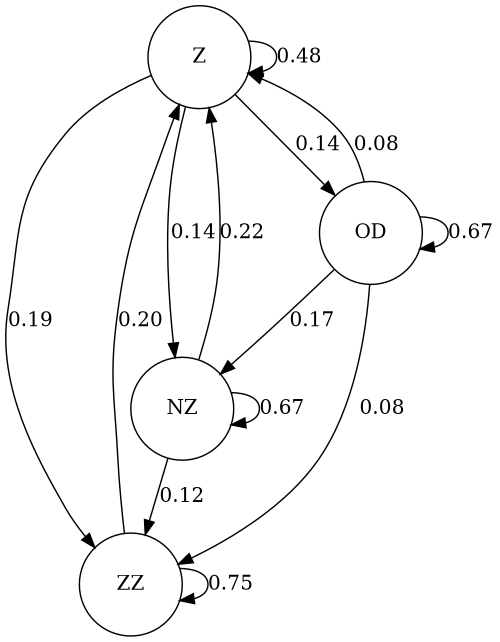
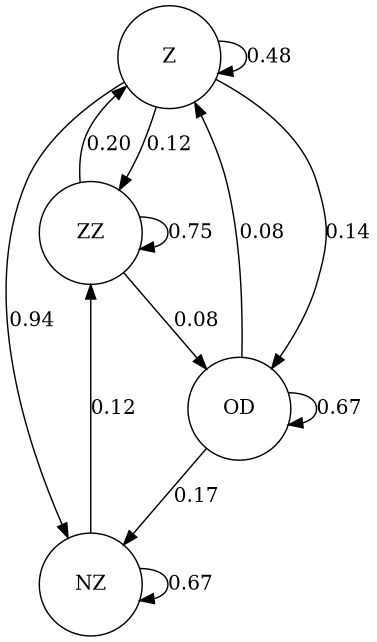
  digraph {
    node [fixedsize=true shape=circle]
    Z [width=1]
    ZZ [width=1]
    NZ [width=1]
    OD [width=1]
    Z -> Z [label=0.48]
-   Z -> ZZ [label=0.19]
-   Z -> NZ [label=0.14]
+   Z -> ZZ [label=0.12]
+   Z -> NZ [label=0.94]
    Z -> OD [label=0.14]
    ZZ -> Z [label=0.20]
    ZZ -> ZZ [label=0.75]
-   NZ -> Z [label=0.22]
    NZ -> ZZ [label=0.12]
    NZ -> NZ [label=0.67]
    OD -> Z [label=0.08]
-   OD -> ZZ [label=0.08]
+   ZZ -> OD [label=0.08]
    OD -> NZ [label=0.17]
    OD -> OD [label=0.67]
  }
